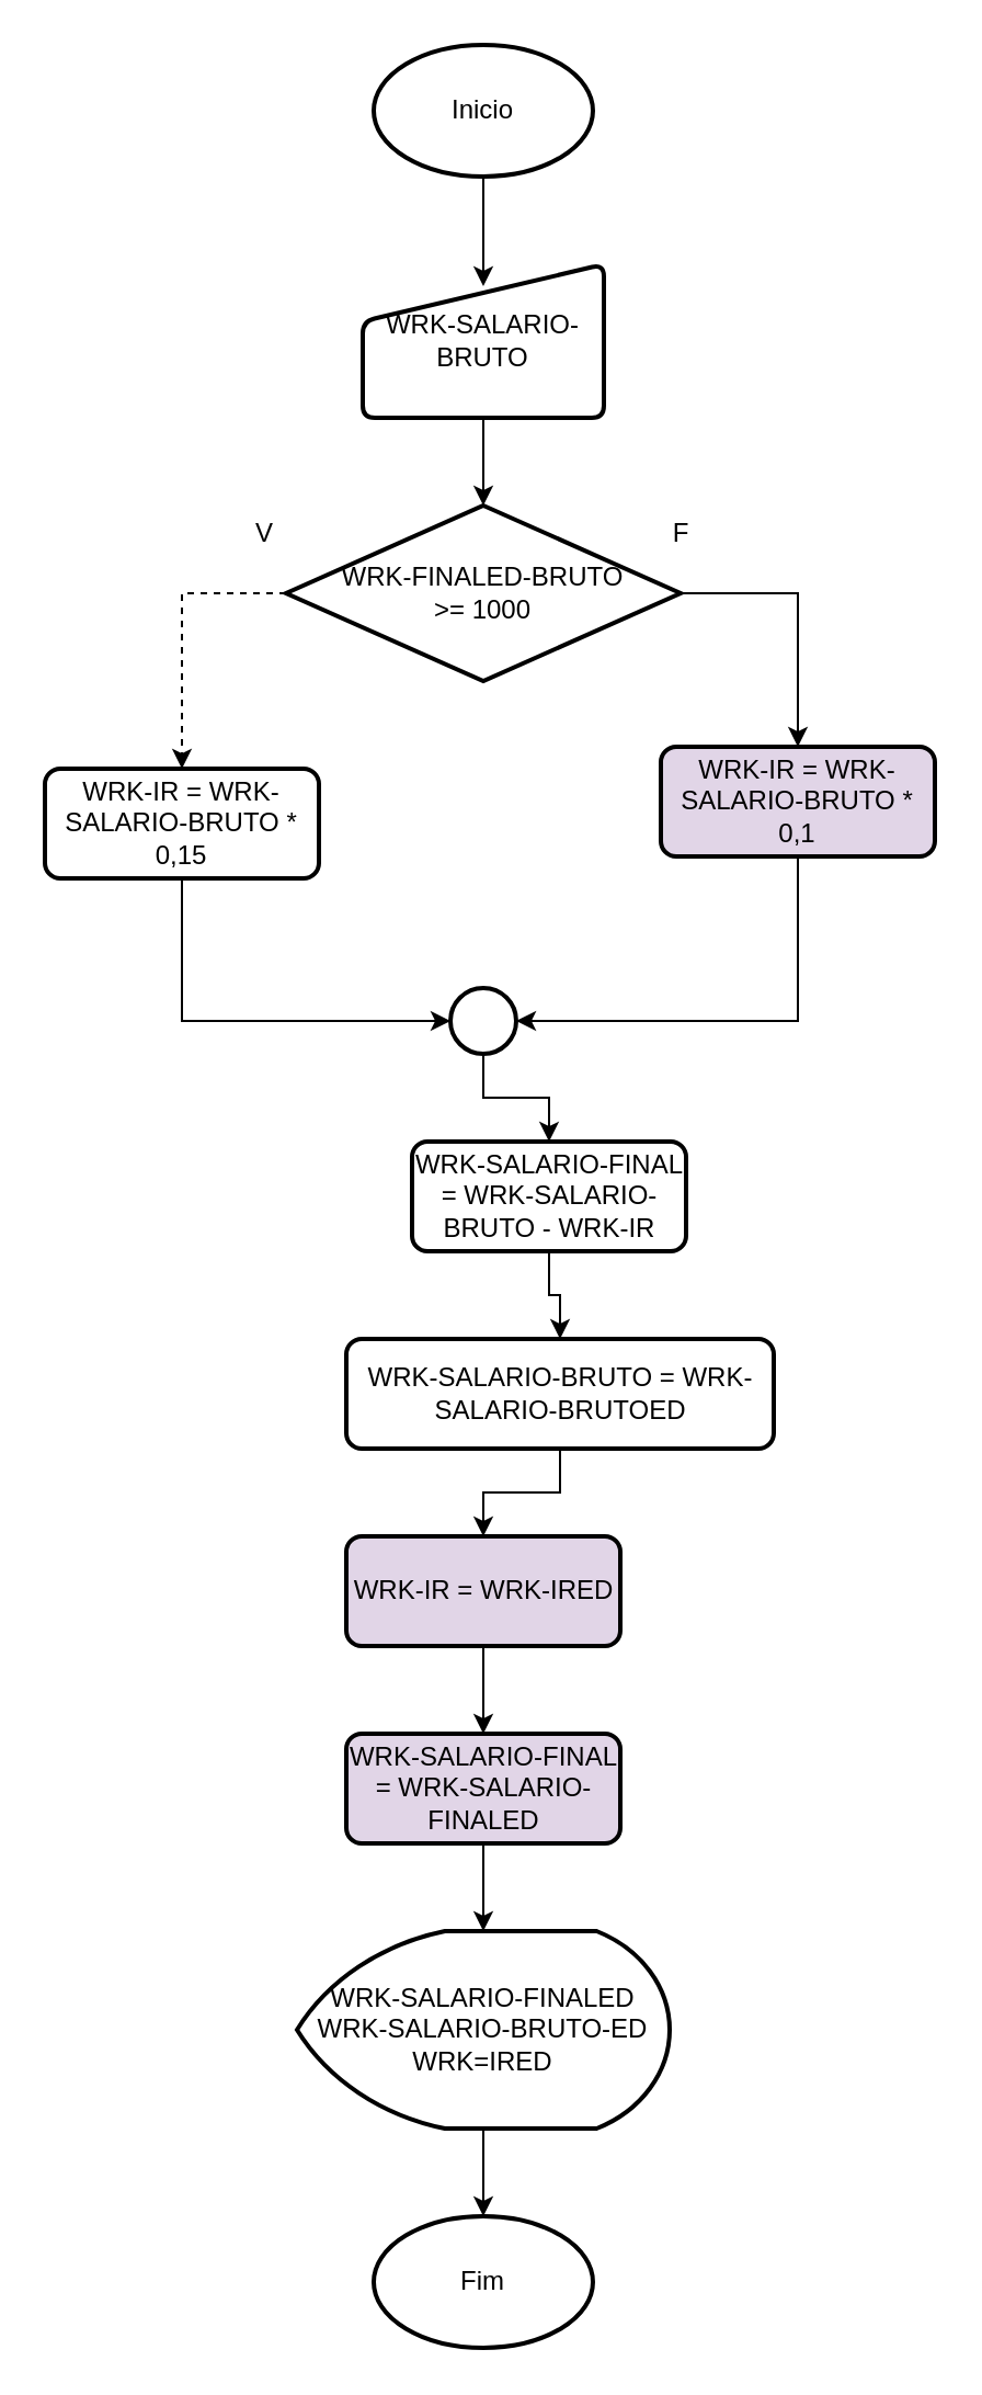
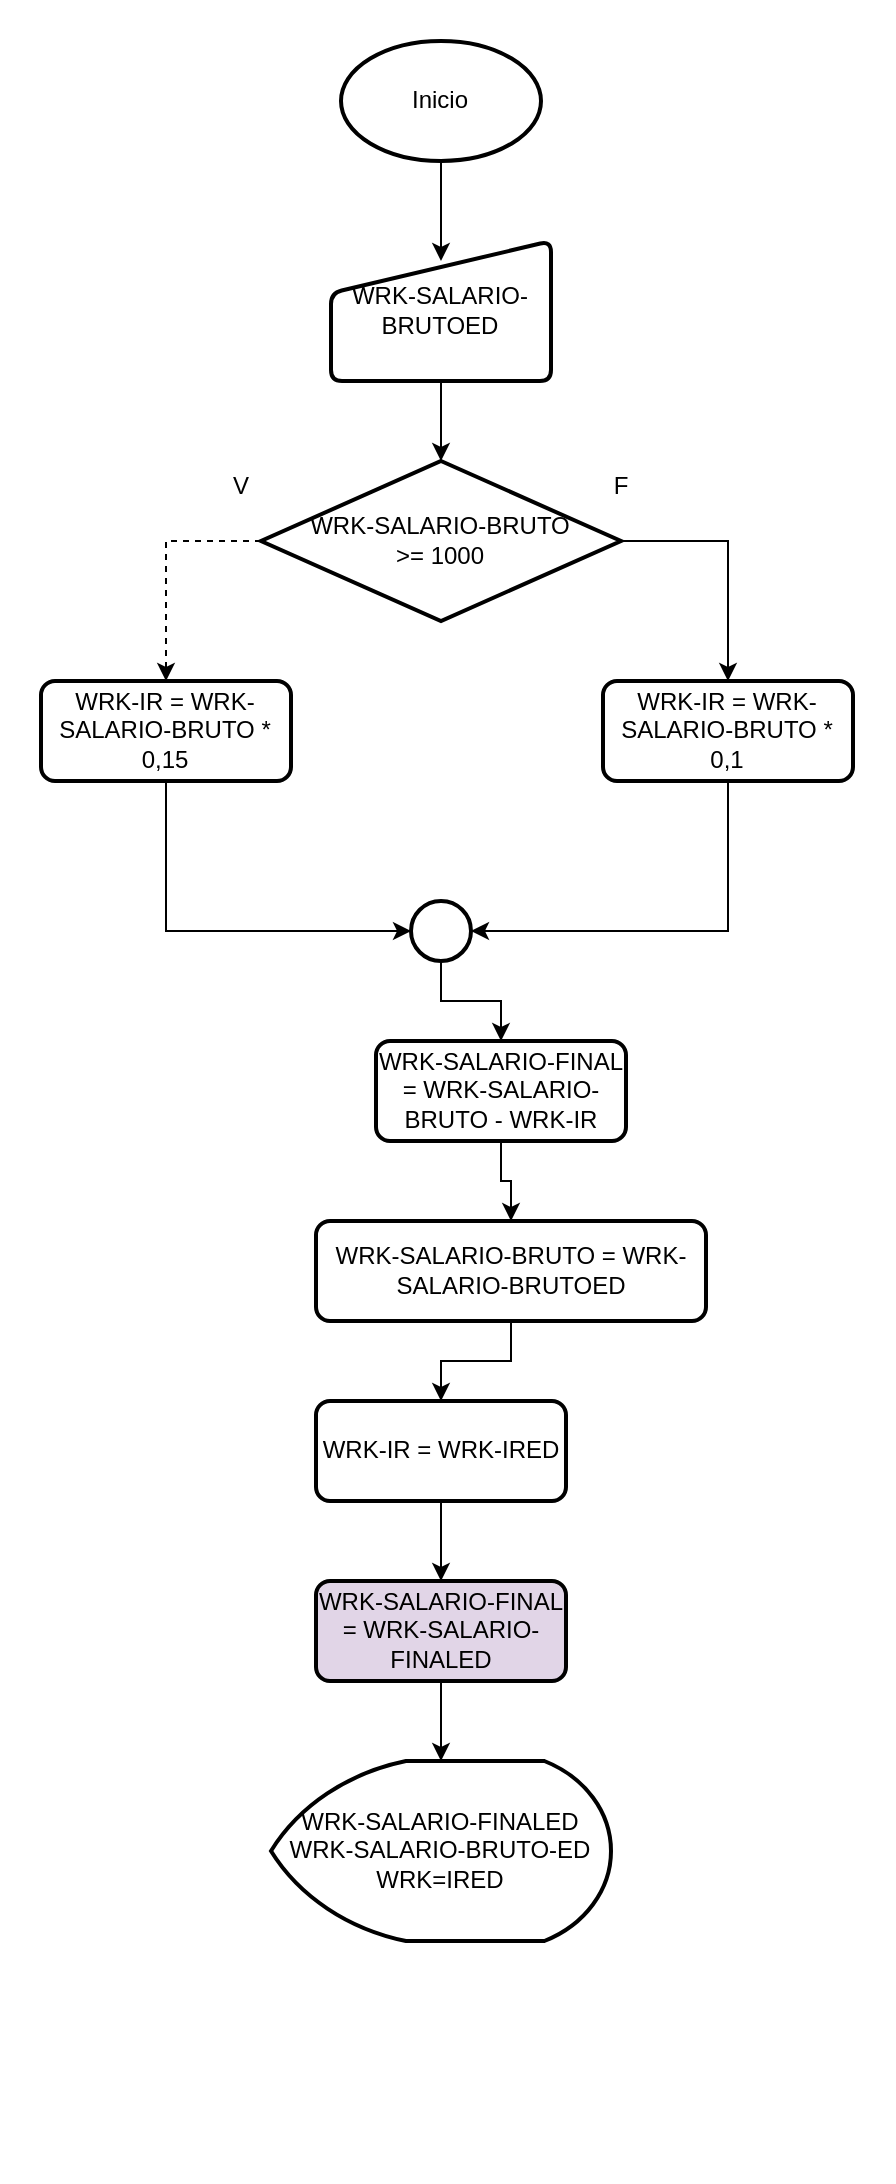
  <mxCell id="0" />
  <mxCell id="1" parent="0" />
  <mxCell id="2" value="Inicio" style="strokeWidth=2;html=1;shape=mxgraph.flowchart.start_1;whiteSpace=wrap;" vertex="1" parent="1"><mxGeometry x="170" y="20" width="100" height="60" as="geometry" /></mxCell>
- <mxCell id="3" value="Fim" style="strokeWidth=2;html=1;shape=mxgraph.flowchart.start_1;whiteSpace=wrap;" vertex="1" parent="1"><mxGeometry x="170" y="1010" width="100" height="60" as="geometry" /></mxCell>
- <mxCell id="4" value="WRK-SALARIO-BRUTO" style="html=1;strokeWidth=2;shape=manualInput;whiteSpace=wrap;rounded=1;size=26;arcSize=11;" vertex="1" parent="1"><mxGeometry x="165" y="120" width="110" height="70" as="geometry" /></mxCell>
+ <mxCell id="4" value="WRK-SALARIO-BRUTOED" style="html=1;strokeWidth=2;shape=manualInput;whiteSpace=wrap;rounded=1;size=26;arcSize=11;" vertex="1" parent="1"><mxGeometry x="165" y="120" width="110" height="70" as="geometry" /></mxCell>
  <mxCell id="5" style="edgeStyle=orthogonalEdgeStyle;rounded=0;orthogonalLoop=1;jettySize=auto;html=1;exitX=0.5;exitY=1;exitDx=0;exitDy=0;exitPerimeter=0;" edge="1" parent="1" source="2"><mxGeometry relative="1" as="geometry"><mxPoint x="220" y="130" as="targetPoint" /></mxGeometry></mxCell>
- <mxCell id="6" value="WRK-IR = WRK-SALARIO-BRUTO * 0,15" style="rounded=1;whiteSpace=wrap;html=1;absoluteArcSize=1;arcSize=14;strokeWidth=2;" vertex="1" parent="1"><mxGeometry x="20" y="350" width="125" height="50" as="geometry" /></mxCell>
+ <mxCell id="6" value="WRK-IR = WRK-SALARIO-BRUTO * 0,15" style="rounded=1;whiteSpace=wrap;html=1;absoluteArcSize=1;arcSize=14;strokeWidth=2;" vertex="1" parent="1"><mxGeometry x="20" y="340" width="125" height="50" as="geometry" /></mxCell>
  <mxCell id="7" style="edgeStyle=orthogonalEdgeStyle;rounded=0;orthogonalLoop=1;jettySize=auto;html=1;exitX=0;exitY=0.5;exitDx=0;exitDy=0;exitPerimeter=0;entryX=0.5;entryY=0;entryDx=0;entryDy=0;dashed=1;" edge="1" parent="1" source="9" target="6"><mxGeometry relative="1" as="geometry" /></mxCell>
  <mxCell id="8" style="edgeStyle=orthogonalEdgeStyle;rounded=0;orthogonalLoop=1;jettySize=auto;html=1;exitX=1;exitY=0.5;exitDx=0;exitDy=0;exitPerimeter=0;entryX=0.5;entryY=0;entryDx=0;entryDy=0;" edge="1" parent="1" source="9" target="11"><mxGeometry relative="1" as="geometry" /></mxCell>
- <mxCell id="9" value="WRK-FINALED-BRUTO&lt;div&gt;&amp;gt;= 1000&lt;/div&gt;" style="strokeWidth=2;html=1;shape=mxgraph.flowchart.decision;whiteSpace=wrap;" vertex="1" parent="1"><mxGeometry x="130" y="230" width="180" height="80" as="geometry" /></mxCell>
+ <mxCell id="9" value="WRK-SALARIO-BRUTO&lt;div&gt;&amp;gt;= 1000&lt;/div&gt;" style="strokeWidth=2;html=1;shape=mxgraph.flowchart.decision;whiteSpace=wrap;" vertex="1" parent="1"><mxGeometry x="130" y="230" width="180" height="80" as="geometry" /></mxCell>
  <mxCell id="10" style="edgeStyle=orthogonalEdgeStyle;rounded=0;orthogonalLoop=1;jettySize=auto;html=1;exitX=0.5;exitY=1;exitDx=0;exitDy=0;entryX=0.5;entryY=0;entryDx=0;entryDy=0;entryPerimeter=0;" edge="1" parent="1" source="4" target="9"><mxGeometry relative="1" as="geometry" /></mxCell>
- <mxCell id="11" value="WRK-IR = WRK-SALARIO-BRUTO * 0,1" style="rounded=1;whiteSpace=wrap;html=1;absoluteArcSize=1;arcSize=14;strokeWidth=2;fillColor=#e1d5e7;" vertex="1" parent="1"><mxGeometry x="301" y="340" width="125" height="50" as="geometry" /></mxCell>
+ <mxCell id="11" value="WRK-IR = WRK-SALARIO-BRUTO * 0,1" style="rounded=1;whiteSpace=wrap;html=1;absoluteArcSize=1;arcSize=14;strokeWidth=2;" vertex="1" parent="1"><mxGeometry x="301" y="340" width="125" height="50" as="geometry" /></mxCell>
  <mxCell id="12" value="V" style="text;html=1;align=center;verticalAlign=middle;resizable=0;points=[];autosize=1;strokeColor=none;fillColor=none;" vertex="1" parent="1"><mxGeometry x="105" y="228" width="30" height="30" as="geometry" /></mxCell>
  <mxCell id="13" value="F" style="text;html=1;align=center;verticalAlign=middle;resizable=0;points=[];autosize=1;strokeColor=none;fillColor=none;" vertex="1" parent="1"><mxGeometry x="295" y="228" width="30" height="30" as="geometry" /></mxCell>
  <mxCell id="14" style="edgeStyle=orthogonalEdgeStyle;rounded=0;orthogonalLoop=1;jettySize=auto;html=1;exitX=0.5;exitY=1;exitDx=0;exitDy=0;exitPerimeter=0;entryX=0.5;entryY=0;entryDx=0;entryDy=0;" edge="1" parent="1" source="15" target="19"><mxGeometry relative="1" as="geometry" /></mxCell>
  <mxCell id="15" value="" style="strokeWidth=2;html=1;shape=mxgraph.flowchart.start_2;whiteSpace=wrap;" vertex="1" parent="1"><mxGeometry x="205" y="450" width="30" height="30" as="geometry" /></mxCell>
  <mxCell id="16" style="edgeStyle=orthogonalEdgeStyle;rounded=0;orthogonalLoop=1;jettySize=auto;html=1;exitX=0.5;exitY=1;exitDx=0;exitDy=0;entryX=0;entryY=0.5;entryDx=0;entryDy=0;entryPerimeter=0;" edge="1" parent="1" source="6" target="15"><mxGeometry relative="1" as="geometry" /></mxCell>
  <mxCell id="17" style="edgeStyle=orthogonalEdgeStyle;rounded=0;orthogonalLoop=1;jettySize=auto;html=1;exitX=0.5;exitY=1;exitDx=0;exitDy=0;entryX=1;entryY=0.5;entryDx=0;entryDy=0;entryPerimeter=0;" edge="1" parent="1" source="11" target="15"><mxGeometry relative="1" as="geometry" /></mxCell>
  <mxCell id="18" style="edgeStyle=orthogonalEdgeStyle;rounded=0;orthogonalLoop=1;jettySize=auto;html=1;exitX=0.5;exitY=1;exitDx=0;exitDy=0;entryX=0.5;entryY=0;entryDx=0;entryDy=0;" edge="1" parent="1" source="19" target="24"><mxGeometry relative="1" as="geometry" /></mxCell>
  <mxCell id="19" value="WRK-SALARIO-FINAL = WRK-SALARIO-BRUTO - WRK-IR" style="rounded=1;whiteSpace=wrap;html=1;absoluteArcSize=1;arcSize=14;strokeWidth=2;" vertex="1" parent="1"><mxGeometry x="187.5" y="520" width="125" height="50" as="geometry" /></mxCell>
  <mxCell id="20" style="edgeStyle=orthogonalEdgeStyle;rounded=0;orthogonalLoop=1;jettySize=auto;html=1;exitX=0.5;exitY=1;exitDx=0;exitDy=0;entryX=0.5;entryY=0;entryDx=0;entryDy=0;" edge="1" parent="1" source="21" target="22"><mxGeometry relative="1" as="geometry" /></mxCell>
- <mxCell id="21" value="WRK-IR = WRK-IRED" style="rounded=1;whiteSpace=wrap;html=1;absoluteArcSize=1;arcSize=14;strokeWidth=2;fillColor=#e1d5e7;" vertex="1" parent="1"><mxGeometry x="157.5" y="700" width="125" height="50" as="geometry" /></mxCell>
+ <mxCell id="21" value="WRK-IR = WRK-IRED" style="rounded=1;whiteSpace=wrap;html=1;absoluteArcSize=1;arcSize=14;strokeWidth=2;" vertex="1" parent="1"><mxGeometry x="157.5" y="700" width="125" height="50" as="geometry" /></mxCell>
  <mxCell id="22" value="WRK-SALARIO-FINAL = WRK-SALARIO-FINALED" style="rounded=1;whiteSpace=wrap;html=1;absoluteArcSize=1;arcSize=14;strokeWidth=2;fillColor=#e1d5e7;" vertex="1" parent="1"><mxGeometry x="157.5" y="790" width="125" height="50" as="geometry" /></mxCell>
  <mxCell id="23" style="edgeStyle=orthogonalEdgeStyle;rounded=0;orthogonalLoop=1;jettySize=auto;html=1;exitX=0.5;exitY=1;exitDx=0;exitDy=0;entryX=0.5;entryY=0;entryDx=0;entryDy=0;" edge="1" parent="1" source="24" target="21"><mxGeometry relative="1" as="geometry" /></mxCell>
  <mxCell id="24" value="WRK-SALARIO-BRUTO = WRK-SALARIO-BRUTOED" style="rounded=1;whiteSpace=wrap;html=1;absoluteArcSize=1;arcSize=14;strokeWidth=2;" vertex="1" parent="1"><mxGeometry x="157.5" y="610" width="195" height="50" as="geometry" /></mxCell>
  <mxCell id="25" value="WRK-SALARIO-FINALED&lt;div&gt;WRK-SALARIO-BRUTO-ED&lt;/div&gt;&lt;div&gt;WRK=IRED&lt;/div&gt;" style="strokeWidth=2;html=1;shape=mxgraph.flowchart.display;whiteSpace=wrap;" vertex="1" parent="1"><mxGeometry x="135" y="880" width="170" height="90" as="geometry" /></mxCell>
  <mxCell id="26" style="edgeStyle=orthogonalEdgeStyle;rounded=0;orthogonalLoop=1;jettySize=auto;html=1;exitX=0.5;exitY=1;exitDx=0;exitDy=0;entryX=0.5;entryY=0;entryDx=0;entryDy=0;entryPerimeter=0;" edge="1" parent="1" source="22" target="25"><mxGeometry relative="1" as="geometry" /></mxCell>
- <mxCell id="27" style="edgeStyle=orthogonalEdgeStyle;rounded=0;orthogonalLoop=1;jettySize=auto;html=1;exitX=0.5;exitY=1;exitDx=0;exitDy=0;exitPerimeter=0;entryX=0.5;entryY=0;entryDx=0;entryDy=0;entryPerimeter=0;" edge="1" parent="1" source="25" target="3"><mxGeometry relative="1" as="geometry" /></mxCell>
